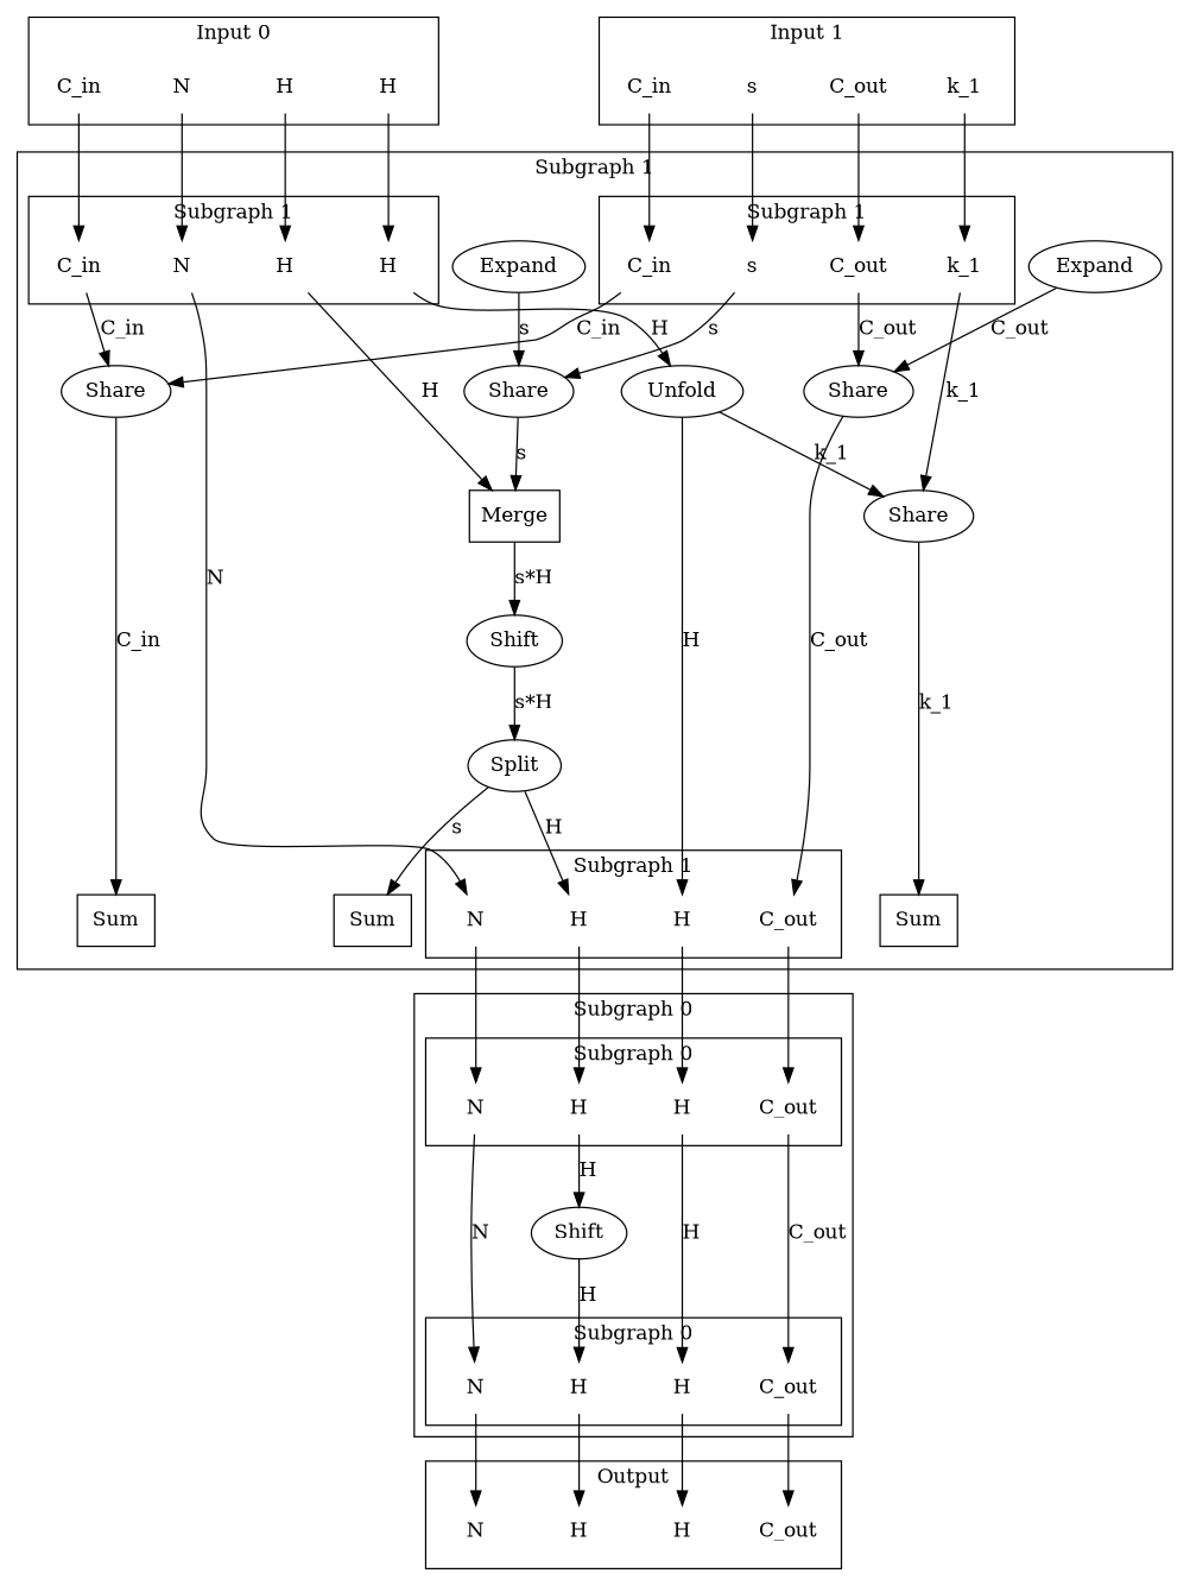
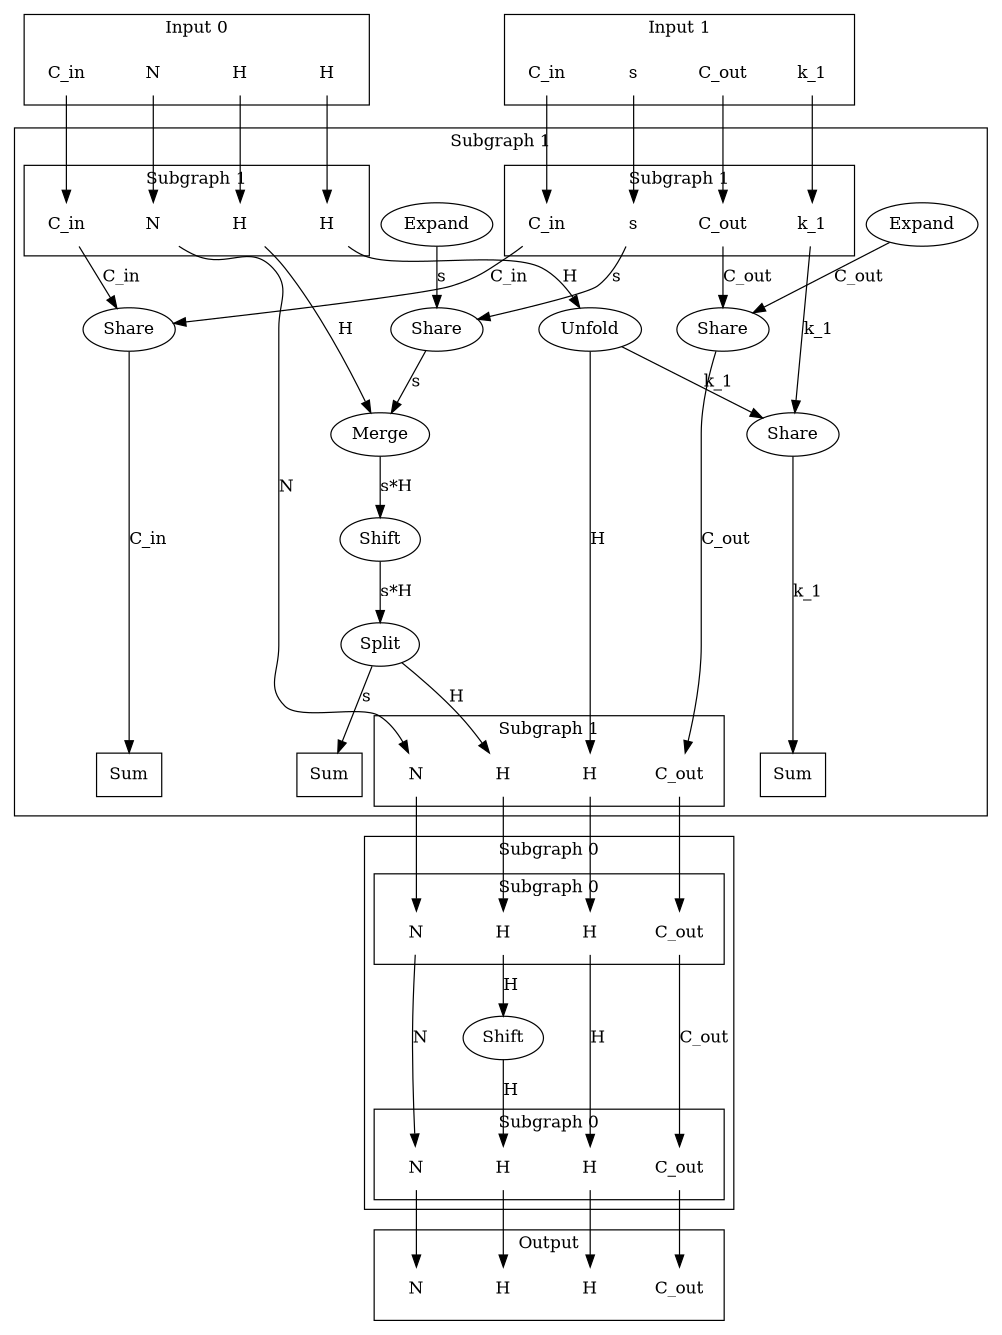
  digraph {
    newrank=true
    node [shape=none]
    n1 [label=N]
    n2 [label=C_in]
    n3 [label=H]
    n4 [label=H]
    n5 [label=C_in]
    n6 [label=k_1]
    n7 [label=C_out]
    n8 [label=s]
    n9 [label=N]
    n10 [label=C_out]
    n11 [label=H]
    n12 [label=H]
    n13 [label=N]
    n14 [label=H]
    n15 [label=H]
    n16 [label=C_out]
    n17 [label=Shift shape=""]
    n18 [label=Sum shape=box]
    n19 [label=Sum shape=box]
    n20 [label=Sum shape=box]
    n21 [label=N]
    n22 [label=H]
    n23 [label=H]
    n24 [label=C_out]
    n25 [label=N]
    n26 [label=C_in]
    n27 [label=H]
    n28 [label=H]
    n29 [label=C_in]
    n30 [label=k_1]
    n31 [label=C_out]
    n32 [label=s]
    n33 [label=Share shape=""]
-   n34 [label=Merge shape=box]
+   n34 [label=Merge shape=""]
    n35 [label=Unfold shape=""]
    n36 [label=Share shape=""]
    n37 [label=Share shape=""]
    n38 [label=Share shape=""]
    n39 [label=Shift shape=""]
    n40 [label=Split shape=""]
    n41 [label=Expand shape=""]
    n42 [label=Expand shape=""]
    n43 [label=N]
    n44 [label=C_out]
    n45 [label=H]
    n46 [label=H]
    subgraph sub_1 {
      rank=same
      n1
      n2
      n3
      n4
      n5
      n6
      n7
      n8
    }
    subgraph cluster_2 {
      label="Subgraph 0"
      n17
      subgraph sub_3 {
        label="Subgraph 0"
        rank=same
        n9
        n10
        n11
        n12
      }
      subgraph sub_4 {
        label="Subgraph 0"
        rank=same
        n13
        n14
        n15
        n16
      }
      subgraph cluster_5 {
        n9
        n10
        n11
        n12
      }
      subgraph cluster_6 {
        n13
        n14
        n15
        n16
      }
    }
    subgraph cluster_7 {
      label="Subgraph 1"
      n33
      n34
      n35
      n36
      n37
      n38
      n39
      n40
      n41
      n42
      subgraph sub_8 {
        label="Subgraph 1"
        rank=same
        n18
        n19
        n20
        n21
        n22
        n23
        n24
      }
      subgraph sub_9 {
        label="Subgraph 1"
        rank=same
        n25
        n26
        n27
        n28
        n29
        n30
        n31
        n32
      }
      subgraph cluster_10 {
        n21
        n22
        n23
        n24
      }
      subgraph cluster_11 {
        n25
        n26
        n27
        n28
      }
      subgraph cluster_12 {
        n29
        n30
        n31
        n32
      }
    }
    subgraph cluster_13 {
      label="Input 0"
      n1
      n2
      n3
      n4
    }
    subgraph cluster_14 {
      label="Input 1"
      n5
      n6
      n7
      n8
    }
    subgraph cluster_15 {
      label=Output
      n43
      n44
      n45
      n46
    }
    n1 -> n25
    n2 -> n26
    n3 -> n27
    n4 -> n28
    n5 -> n29
    n6 -> n30
    n7 -> n31
    n8 -> n32
    n9 -> n43
    n10 -> n44
    n11 -> n45
    n12 -> n46
    n13 -> n9 [label=N]
    n14 -> n17 [label=H]
    n15 -> n12 [label=H]
    n16 -> n10 [label=C_out]
    n17 -> n11 [label=H]
    n21 -> n13
    n22 -> n14
    n23 -> n15
    n24 -> n16
    n25 -> n21 [label=N]
    n26 -> n33 [label=C_in]
    n27 -> n34 [label=H]
    n28 -> n35 [label=H]
    n29 -> n33 [label=C_in]
    n30 -> n36 [label=k_1]
    n31 -> n37 [label=C_out]
    n32 -> n38 [label=s]
    n33 -> n18 [label=C_in]
    n34 -> n39 [label="s*H"]
    n35 -> n23 [label=H]
    n35 -> n36 [label=k_1]
    n36 -> n20 [label=k_1]
    n37 -> n24 [label=C_out]
    n38 -> n34 [label=s]
    n39 -> n40 [label="s*H"]
    n40 -> n19 [label=s]
    n40 -> n22 [label=H]
    n41 -> n38 [label=s]
    n42 -> n37 [label=C_out]
  }
